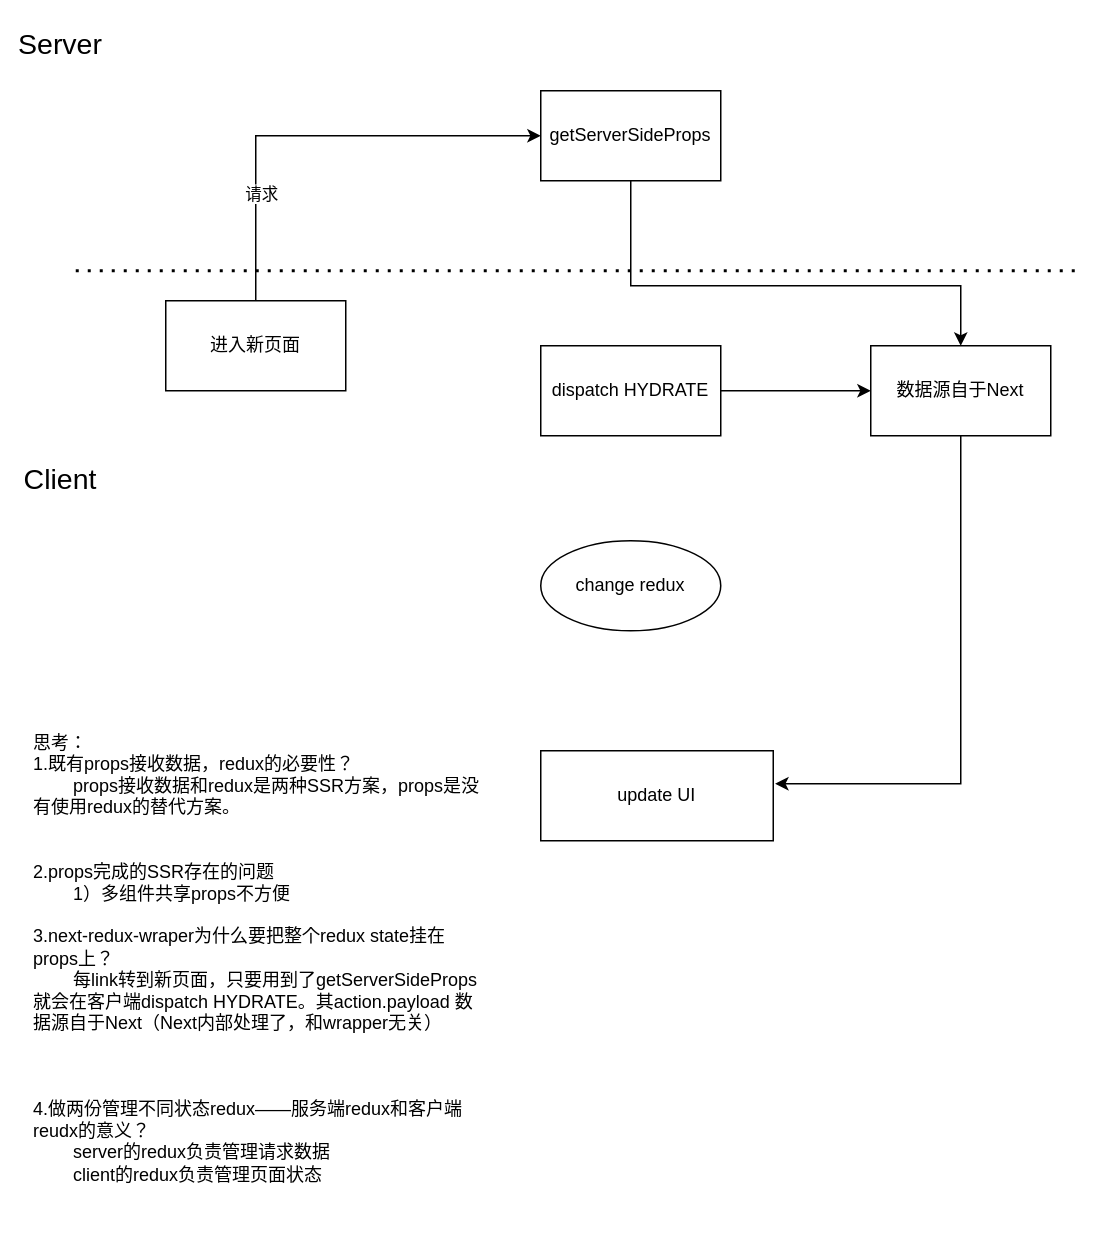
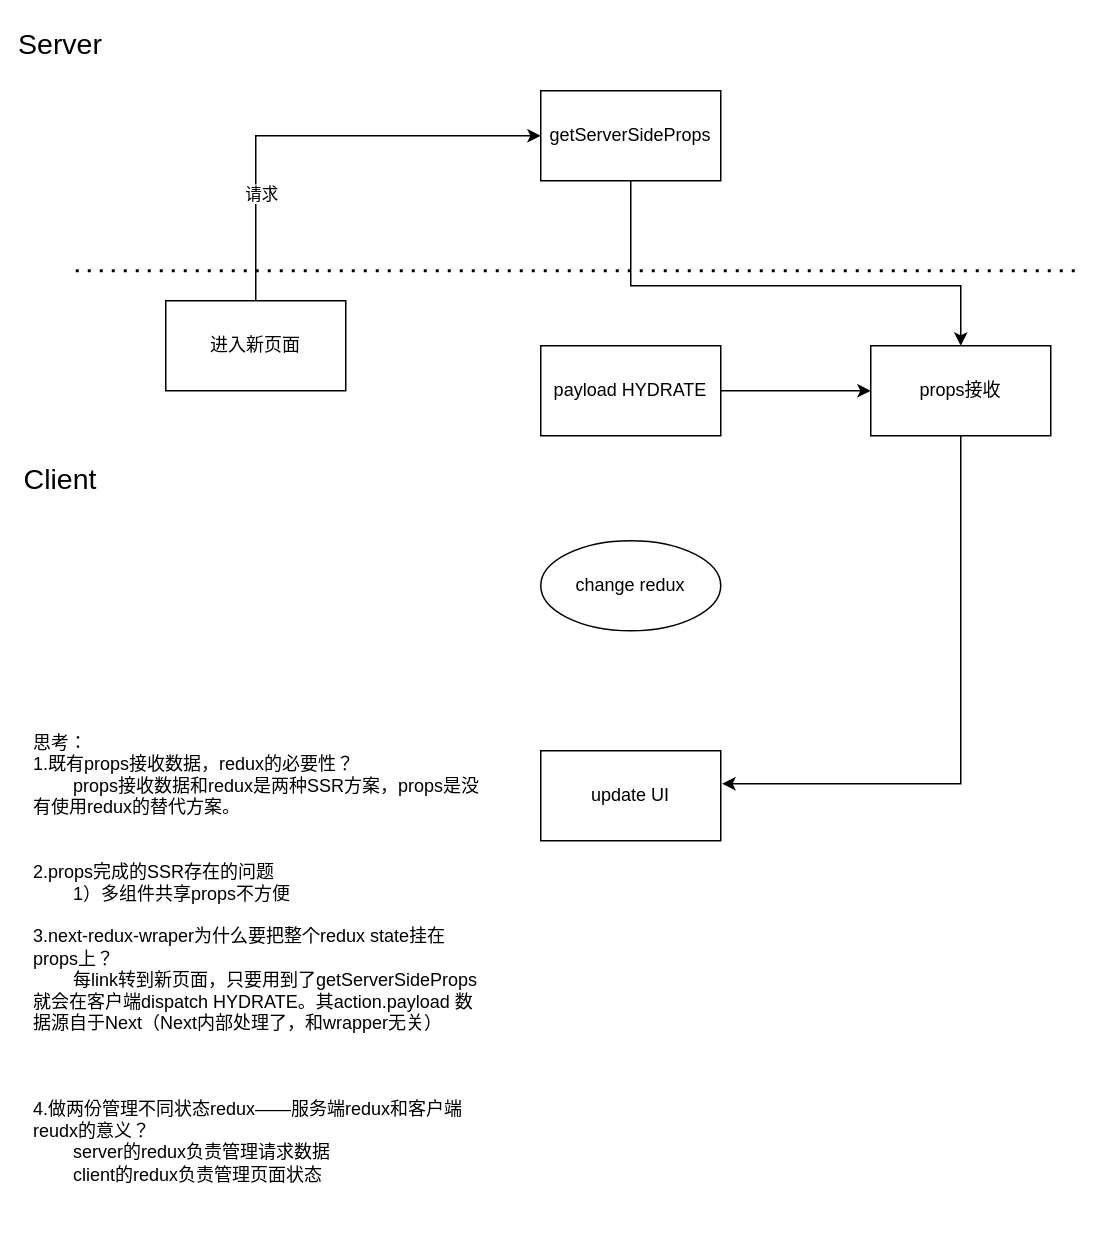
  <mxCell id="0" />
  <mxCell id="1" parent="0" />
  <mxCell id="2" style="edgeStyle=orthogonalEdgeStyle;rounded=0;orthogonalLoop=1;jettySize=auto;html=1;" edge="1" parent="1" source="3" target="15"><mxGeometry relative="1" as="geometry"><Array as="points"><mxPoint x="420" y="190" /><mxPoint x="640" y="190" /></Array></mxGeometry></mxCell>
  <mxCell id="3" value="getServerSideProps" style="rounded=0;whiteSpace=wrap;html=1;" vertex="1" parent="1"><mxGeometry x="360" y="60" width="120" height="60" as="geometry" /></mxCell>
  <mxCell id="4" style="edgeStyle=orthogonalEdgeStyle;rounded=0;orthogonalLoop=1;jettySize=auto;html=1;" edge="1" parent="1" source="5" target="15"><mxGeometry relative="1" as="geometry" /></mxCell>
- <mxCell id="5" value="dispatch HYDRATE" style="rounded=0;whiteSpace=wrap;html=1;" vertex="1" parent="1"><mxGeometry x="360" y="230" width="120" height="60" as="geometry" /></mxCell>
- <mxCell id="6" value="update UI" style="rounded=0;whiteSpace=wrap;html=1;" vertex="1" parent="1"><mxGeometry x="360" y="500" width="155" height="60" as="geometry" /></mxCell>
+ <mxCell id="5" value="payload HYDRATE" style="rounded=0;whiteSpace=wrap;html=1;" vertex="1" parent="1"><mxGeometry x="360" y="230" width="120" height="60" as="geometry" /></mxCell>
+ <mxCell id="6" value="update UI" style="rounded=0;whiteSpace=wrap;html=1;" vertex="1" parent="1"><mxGeometry x="360" y="500" width="120" height="60" as="geometry" /></mxCell>
  <mxCell id="7" value="change redux" style="ellipse;whiteSpace=wrap;html=1;" vertex="1" parent="1"><mxGeometry x="360" y="360" width="120" height="60" as="geometry" /></mxCell>
  <mxCell id="8" style="edgeStyle=orthogonalEdgeStyle;rounded=0;orthogonalLoop=1;jettySize=auto;html=1;entryX=0;entryY=0.5;entryDx=0;entryDy=0;" edge="1" parent="1" source="10" target="3"><mxGeometry relative="1" as="geometry"><mxPoint x="220" y="80" as="targetPoint" /><Array as="points"><mxPoint x="170" y="90" /></Array></mxGeometry></mxCell>
  <mxCell id="9" value="请求" style="edgeLabel;html=1;align=center;verticalAlign=middle;resizable=0;points=[];" vertex="1" connectable="0" parent="8"><mxGeometry x="-0.52" y="-3" relative="1" as="geometry"><mxPoint as="offset" /></mxGeometry></mxCell>
  <mxCell id="10" value="进入新页面" style="rounded=0;whiteSpace=wrap;html=1;" vertex="1" parent="1"><mxGeometry x="110" y="200" width="120" height="60" as="geometry" /></mxCell>
  <mxCell id="11" value="" style="endArrow=none;dashed=1;html=1;dashPattern=1 3;strokeWidth=2;" edge="1" parent="1"><mxGeometry width="50" height="50" relative="1" as="geometry"><mxPoint x="50" y="180" as="sourcePoint" /><mxPoint x="720" y="180" as="targetPoint" /></mxGeometry></mxCell>
  <mxCell id="12" value="&lt;font style=&quot;font-size: 19px&quot;&gt;Client&lt;/font&gt;" style="text;html=1;strokeColor=none;fillColor=none;align=center;verticalAlign=middle;whiteSpace=wrap;rounded=0;" vertex="1" parent="1"><mxGeometry x="20" y="310" width="40" height="20" as="geometry" /></mxCell>
  <mxCell id="13" value="&lt;font style=&quot;font-size: 19px&quot;&gt;Server&lt;/font&gt;" style="text;html=1;strokeColor=none;fillColor=none;align=center;verticalAlign=middle;whiteSpace=wrap;rounded=0;" vertex="1" parent="1"><mxGeometry x="20" y="20" width="40" height="20" as="geometry" /></mxCell>
  <mxCell id="14" style="edgeStyle=orthogonalEdgeStyle;rounded=0;orthogonalLoop=1;jettySize=auto;html=1;entryX=1.008;entryY=0.367;entryDx=0;entryDy=0;entryPerimeter=0;" edge="1" parent="1" source="15" target="6"><mxGeometry relative="1" as="geometry"><Array as="points"><mxPoint x="640" y="522" /></Array></mxGeometry></mxCell>
- <mxCell id="15" value="数据源自于Next" style="rounded=0;whiteSpace=wrap;html=1;" vertex="1" parent="1"><mxGeometry x="580" y="230" width="120" height="60" as="geometry" /></mxCell>
+ <mxCell id="15" value="props接收" style="rounded=0;whiteSpace=wrap;html=1;" vertex="1" parent="1"><mxGeometry x="580" y="230" width="120" height="60" as="geometry" /></mxCell>
  <mxCell id="16" value="思考：&lt;br&gt;1.既有props接收数据，redux的必要性？&lt;br&gt;&lt;span style=&quot;white-space: pre&quot;&gt;&#09;&lt;/span&gt;props接收数据和redux是两种SSR方案，props是没有使用redux的替代方案。&lt;br&gt;&lt;br&gt;&lt;br&gt;2.props完成的SSR存在的问题&lt;br&gt;&lt;span style=&quot;white-space: pre&quot;&gt;&#09;&lt;/span&gt;1）多组件共享props不方便&lt;br&gt;&lt;span style=&quot;white-space: pre&quot;&gt;&#09;&lt;/span&gt;&lt;br&gt;3.next-redux-wraper为什么要把整个redux state挂在props上？&lt;br&gt;&lt;span style=&quot;white-space: pre&quot;&gt;&#09;&lt;/span&gt;每link转到新页面，只要用到了getServerSideProps就会在客户端dispatch HYDRATE。其action.payload 数据源自于Next（Next内部处理了，和wrapper无关）&lt;br&gt;&lt;br&gt;&lt;br&gt;&lt;br&gt;4.做两份管理不同状态redux——服务端redux和客户端reudx的意义？&lt;br&gt;&lt;span style=&quot;white-space: pre&quot;&gt;&#09;&lt;/span&gt;server的redux负责管理请求数据&lt;br&gt;&lt;span style=&quot;white-space: pre&quot;&gt;&#09;&lt;/span&gt;client的redux负责管理页面状态&lt;br&gt;&lt;span style=&quot;white-space: pre&quot;&gt;&#09;&lt;/span&gt;&lt;br&gt;&lt;span style=&quot;white-space: pre&quot;&gt;&#09;&lt;/span&gt;&lt;br&gt;&lt;div&gt;&lt;br&gt;&lt;/div&gt;" style="text;html=1;strokeColor=none;fillColor=none;align=left;verticalAlign=middle;whiteSpace=wrap;rounded=0;" vertex="1" parent="1"><mxGeometry x="20" y="530" width="300" height="260" as="geometry" /></mxCell>
